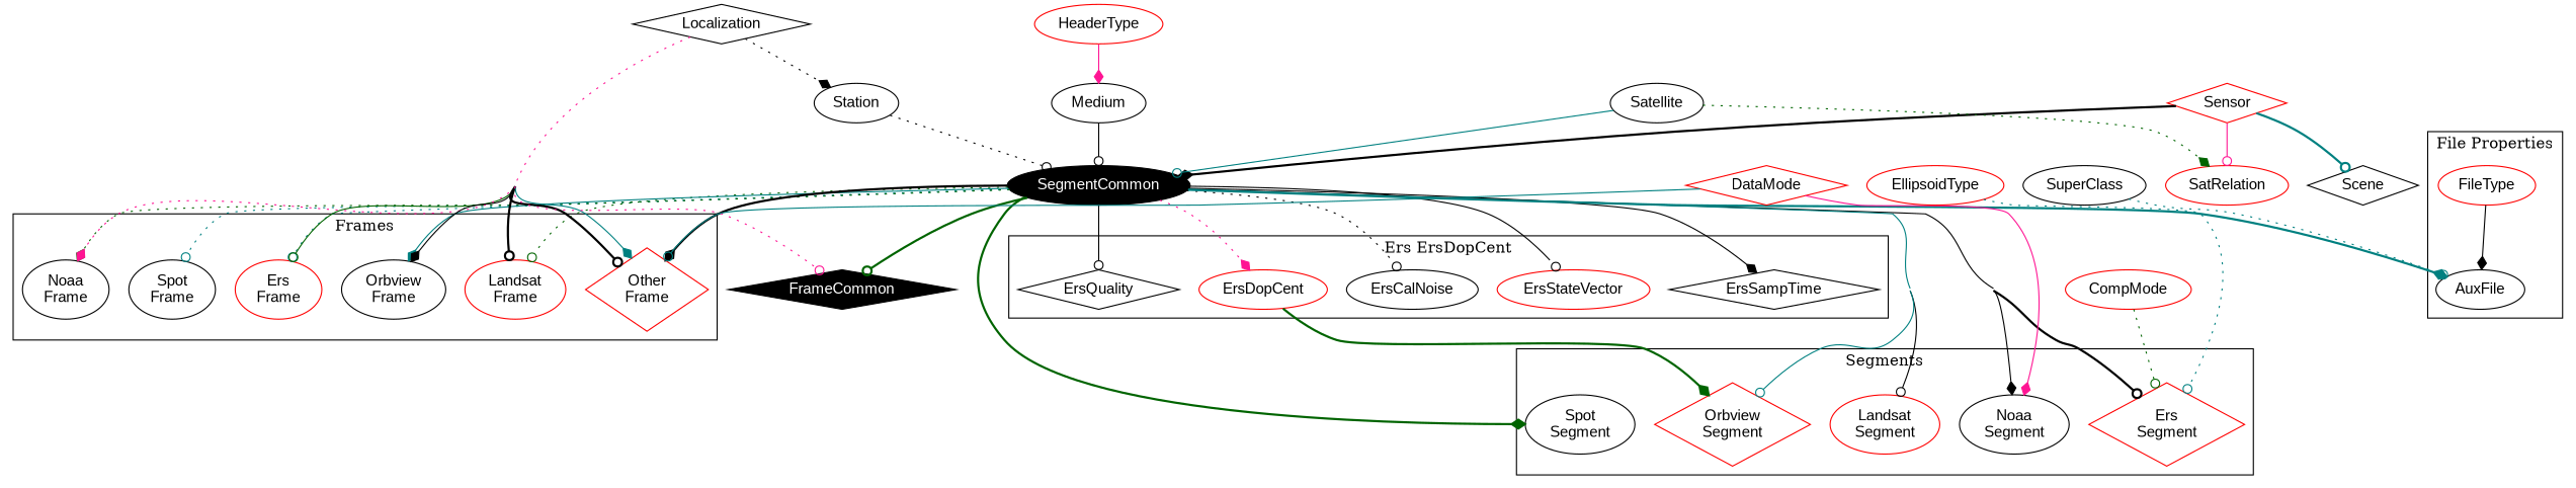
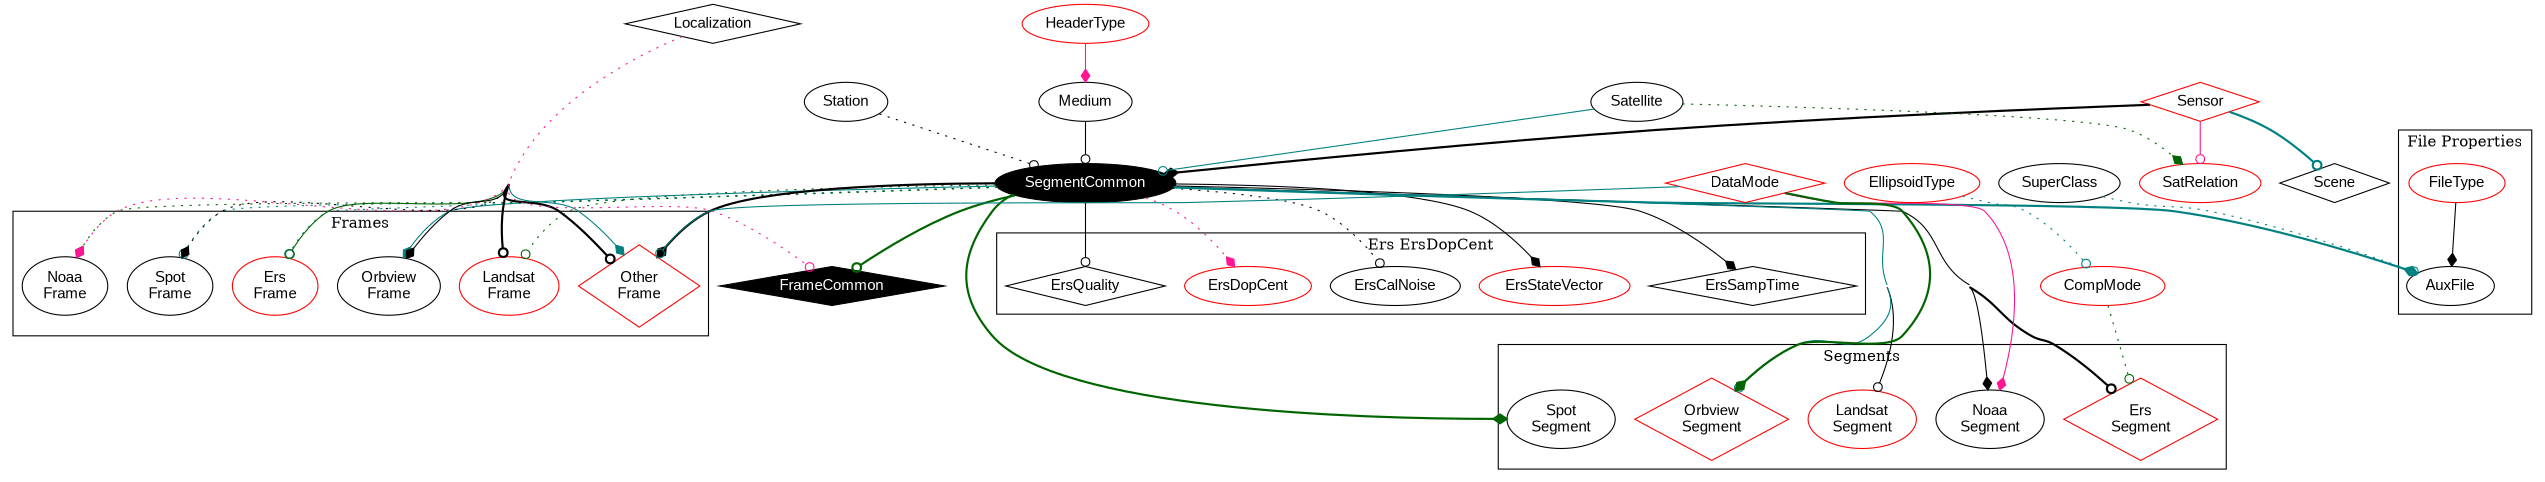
  digraph {
    concentrate=true
    node [color=black fontname=Arial fontsize=14 shape=ellipse]
    edge [arrowhead=odot arrowtail=inv color=black style=solid]
    n1 [label="Spot\nSegment"]
    n2 [color=red label="Landsat\nSegment"]
    n3 [color=red label="Ers\nSegment" shape=diamond]
    n4 [label="Noaa\nSegment"]
    n5 [color=red label="Orbview\nSegment" shape=diamond]
    n6 [label="Spot\nFrame"]
    n7 [color=red label="Landsat\nFrame"]
    n8 [color=red label="Ers\nFrame"]
    n9 [label="Noaa\nFrame"]
    n10 [label="Orbview\nFrame"]
    n11 [color=red label="Other\nFrame" shape=diamond]
    ErsCalNoise
    ErsDopCent [color=red]
    ErsQuality [shape=diamond]
    ErsSampTime [shape=diamond]
    ErsStateVector [color=red]
    FileType [color=red]
    AuxFile
    SegmentCommon [fontcolor=white style=filled weight=8]
    FrameCommon [fontcolor=white shape=diamond style=filled weight=8]
    Localization [shape=diamond]
    DataMode [color=red shape=diamond]
    EllipsoidType [color=red]
    Station
    Sensor [color=red shape=diamond]
    Scene [shape=diamond]
    SatRelation [color=red]
    Medium
    HeaderType [color=red]
    Satellite
    SuperClass
    CompMode [color=red]
    subgraph cluster_1 {
      label=Segments
      n1
      n2
      n3
      n4
      n5
    }
    subgraph cluster_2 {
      label=Frames
      n6
      n7
      n8
      n9
      n10
      n11
    }
    subgraph cluster_3 {
      label="Data Mode"
    }
    subgraph cluster_4 {
      label="Ers ErsDopCent"
      ErsCalNoise
      ErsDopCent
      ErsQuality
      ErsSampTime
      ErsStateVector
    }
    subgraph cluster_5 {
      label="File Properties"
      FileType
      AuxFile
    }
    FileType -> AuxFile [arrowhead=diamond]
    SegmentCommon -> n1 [arrowhead=diamond color=darkgreen style=bold]
    SegmentCommon -> n2
    SegmentCommon -> n3 [style=bold]
    SegmentCommon -> n4 [arrowhead=diamond]
    SegmentCommon -> n5 [color=teal]
    SegmentCommon -> n6 [color=teal style=dotted]
    SegmentCommon -> n7 [color=darkgreen style=dotted]
    SegmentCommon -> n8 [color=teal style=dotted]
    SegmentCommon -> n9 [arrowhead=diamond color=darkgreen style=dotted]
    SegmentCommon -> n10 [arrowhead=diamond color=teal]
    SegmentCommon -> n11 [arrowhead=diamond style=bold]
    SegmentCommon -> ErsCalNoise [style=dotted]
    SegmentCommon -> ErsDopCent [arrowhead=diamond color=deeppink style=dotted]
    SegmentCommon -> ErsQuality
    SegmentCommon -> ErsSampTime [arrowhead=diamond]
-   SegmentCommon -> ErsStateVector
+   SegmentCommon -> ErsStateVector [arrowhead=diamond]
    SegmentCommon -> AuxFile [arrowhead=diamond color=teal style=bold]
    SegmentCommon -> FrameCommon [color=darkgreen style=bold]
-   Localization -> Station [arrowhead=diamond style=dotted]
+   Localization -> n6 [arrowhead=diamond style=dotted]
    Localization -> n7 [style=bold]
    Localization -> n8 [color=darkgreen]
    Localization -> n9 [arrowhead=diamond color=deeppink style=dotted]
    Localization -> n10 [arrowhead=diamond]
    Localization -> n11 [style=bold]
    Localization -> n11 [arrowhead=diamond color=teal]
    Localization -> FrameCommon [color=deeppink style=dotted]
    DataMode -> n4 [arrowhead=diamond color=deeppink]
-   ErsDopCent -> n5 [arrowhead=diamond color=darkgreen style=bold]
+   DataMode -> n5 [arrowhead=diamond color=darkgreen style=bold]
    DataMode -> n11 [color=teal]
-   EllipsoidType -> n3 [color=teal style=dotted]
+   EllipsoidType -> CompMode [color=teal style=dotted]
    Station -> SegmentCommon [style=dotted]
    Sensor -> SegmentCommon [arrowhead=diamond style=bold]
    Sensor -> Scene [color=teal style=bold]
    Sensor -> SatRelation [color=deeppink]
    Medium -> SegmentCommon
    HeaderType -> Medium [arrowhead=diamond color=deeppink]
    Satellite -> SegmentCommon [color=teal]
    Satellite -> SatRelation [arrowhead=diamond color=darkgreen style=dotted]
    SuperClass -> AuxFile [color=teal style=dotted]
    CompMode -> n3 [color=darkgreen style=dotted]
  }
